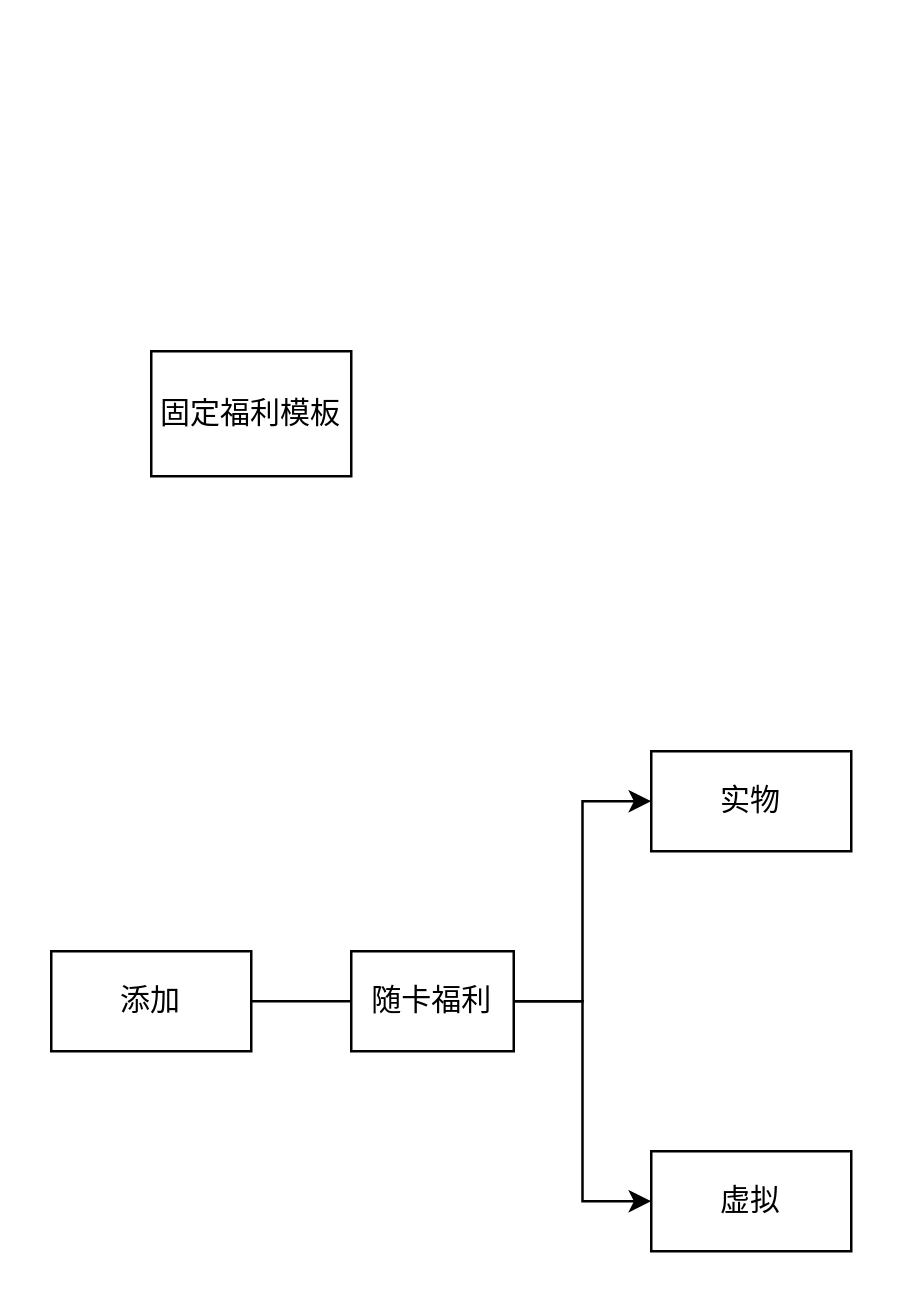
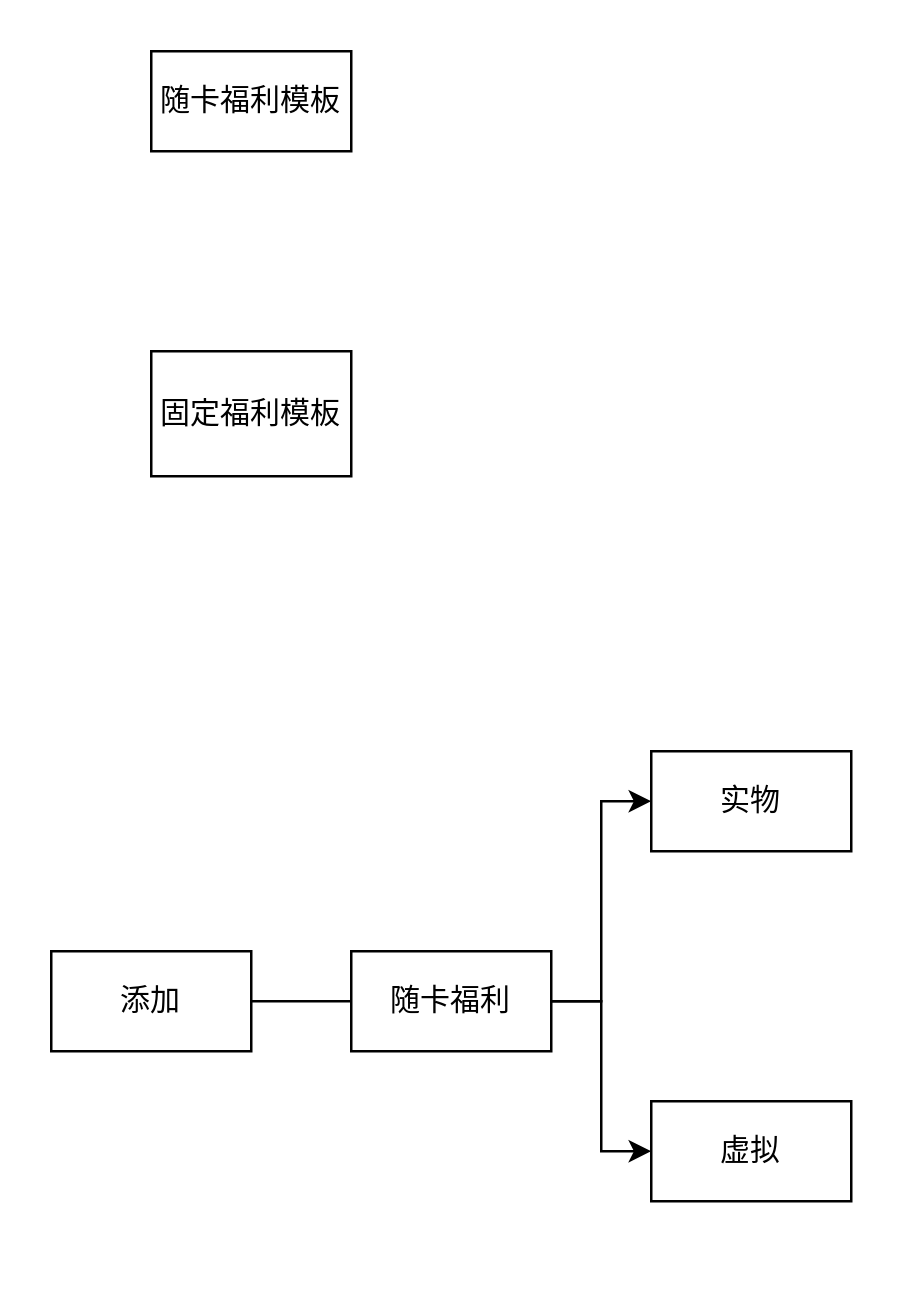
  <mxCell id="0" />
  <mxCell id="1" parent="0" />
+ <mxCell id="2" value="随卡福利模板" style="rounded=0;whiteSpace=wrap;html=1;" vertex="1" parent="1"><mxGeometry x="60" y="20" width="80" height="40" as="geometry" /></mxCell>
  <mxCell id="3" value="固定福利模板" style="rounded=0;whiteSpace=wrap;html=1;" vertex="1" parent="1"><mxGeometry x="60" y="140" width="80" height="50" as="geometry" /></mxCell>
  <mxCell id="4" style="edgeStyle=orthogonalEdgeStyle;rounded=0;orthogonalLoop=1;jettySize=auto;html=1;exitX=1;exitY=0.5;exitDx=0;exitDy=0;entryX=0;entryY=0.5;entryDx=0;entryDy=0;" edge="1" parent="1" source="6" target="7"><mxGeometry relative="1" as="geometry" /></mxCell>
  <mxCell id="5" style="edgeStyle=orthogonalEdgeStyle;rounded=0;orthogonalLoop=1;jettySize=auto;html=1;exitX=1;exitY=0.5;exitDx=0;exitDy=0;entryX=0;entryY=0.5;entryDx=0;entryDy=0;" edge="1" parent="1" source="6" target="8"><mxGeometry relative="1" as="geometry" /></mxCell>
- <mxCell id="6" value="随卡福利" style="rounded=0;whiteSpace=wrap;html=1;" vertex="1" parent="1"><mxGeometry x="140" y="380" width="65" height="40" as="geometry" /></mxCell>
+ <mxCell id="6" value="随卡福利" style="rounded=0;whiteSpace=wrap;html=1;" vertex="1" parent="1"><mxGeometry x="140" y="380" width="80" height="40" as="geometry" /></mxCell>
  <mxCell id="7" value="实物" style="rounded=0;whiteSpace=wrap;html=1;" vertex="1" parent="1"><mxGeometry x="260" y="300" width="80" height="40" as="geometry" /></mxCell>
- <mxCell id="8" value="虚拟" style="rounded=0;whiteSpace=wrap;html=1;" vertex="1" parent="1"><mxGeometry x="260" y="460" width="80" height="40" as="geometry" /></mxCell>
+ <mxCell id="8" value="虚拟" style="rounded=0;whiteSpace=wrap;html=1;" vertex="1" parent="1"><mxGeometry x="260" y="440" width="80" height="40" as="geometry" /></mxCell>
  <mxCell id="9" style="edgeStyle=orthogonalEdgeStyle;rounded=0;orthogonalLoop=1;jettySize=auto;html=1;exitX=1;exitY=0.5;exitDx=0;exitDy=0;endArrow=none;" edge="1" parent="1" source="10" target="6"><mxGeometry relative="1" as="geometry" /></mxCell>
  <mxCell id="10" value="添加" style="rounded=0;whiteSpace=wrap;html=1;" vertex="1" parent="1"><mxGeometry x="20" y="380" width="80" height="40" as="geometry" /></mxCell>
